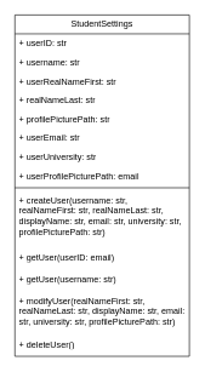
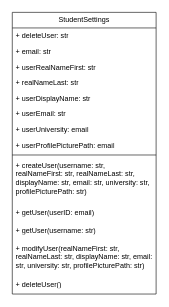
  <mxCell id="0" />
  <mxCell id="1" parent="0" />
  <mxCell id="2" value="StudentSettings" style="swimlane;fontStyle=0;childLayout=stackLayout;horizontal=1;startSize=26;fillColor=none;horizontalStack=0;resizeParent=1;resizeParentMax=0;resizeLast=0;collapsible=1;marginBottom=0;whiteSpace=wrap;html=1;" vertex="1" parent="1"><mxGeometry x="20" y="20" width="240" height="470" as="geometry" /></mxCell>
- <mxCell id="3" value="+ userID: str" style="text;strokeColor=none;fillColor=none;align=left;verticalAlign=top;spacingLeft=4;spacingRight=4;overflow=hidden;rotatable=0;points=[[0,0.5],[1,0.5]];portConstraint=eastwest;whiteSpace=wrap;html=1;" vertex="1" parent="2"><mxGeometry y="26" width="240" height="26" as="geometry" /></mxCell>
- <mxCell id="4" value="+ username: str" style="text;strokeColor=none;fillColor=none;align=left;verticalAlign=top;spacingLeft=4;spacingRight=4;overflow=hidden;rotatable=0;points=[[0,0.5],[1,0.5]];portConstraint=eastwest;whiteSpace=wrap;html=1;" vertex="1" parent="2"><mxGeometry y="52" width="240" height="26" as="geometry" /></mxCell>
+ <mxCell id="3" value="+ deleteUser: str" style="text;strokeColor=none;fillColor=none;align=left;verticalAlign=top;spacingLeft=4;spacingRight=4;overflow=hidden;rotatable=0;points=[[0,0.5],[1,0.5]];portConstraint=eastwest;whiteSpace=wrap;html=1;" vertex="1" parent="2"><mxGeometry y="26" width="240" height="26" as="geometry" /></mxCell>
+ <mxCell id="4" value="+ email: str" style="text;strokeColor=none;fillColor=none;align=left;verticalAlign=top;spacingLeft=4;spacingRight=4;overflow=hidden;rotatable=0;points=[[0,0.5],[1,0.5]];portConstraint=eastwest;whiteSpace=wrap;html=1;" vertex="1" parent="2"><mxGeometry y="52" width="240" height="26" as="geometry" /></mxCell>
  <mxCell id="5" value="+ userRealNameFirst: str" style="text;strokeColor=none;fillColor=none;align=left;verticalAlign=top;spacingLeft=4;spacingRight=4;overflow=hidden;rotatable=0;points=[[0,0.5],[1,0.5]];portConstraint=eastwest;whiteSpace=wrap;html=1;" vertex="1" parent="2"><mxGeometry y="78" width="240" height="26" as="geometry" /></mxCell>
  <mxCell id="6" value="+ realNameLast: str" style="text;strokeColor=none;fillColor=none;align=left;verticalAlign=top;spacingLeft=4;spacingRight=4;overflow=hidden;rotatable=0;points=[[0,0.5],[1,0.5]];portConstraint=eastwest;whiteSpace=wrap;html=1;" vertex="1" parent="2"><mxGeometry y="104" width="240" height="26" as="geometry" /></mxCell>
- <mxCell id="7" value="+ profilePicturePath: str" style="text;strokeColor=none;fillColor=none;align=left;verticalAlign=top;spacingLeft=4;spacingRight=4;overflow=hidden;rotatable=0;points=[[0,0.5],[1,0.5]];portConstraint=eastwest;whiteSpace=wrap;html=1;" vertex="1" parent="2"><mxGeometry y="130" width="240" height="26" as="geometry" /></mxCell>
+ <mxCell id="7" value="+ userDisplayName: str" style="text;strokeColor=none;fillColor=none;align=left;verticalAlign=top;spacingLeft=4;spacingRight=4;overflow=hidden;rotatable=0;points=[[0,0.5],[1,0.5]];portConstraint=eastwest;whiteSpace=wrap;html=1;" vertex="1" parent="2"><mxGeometry y="130" width="240" height="26" as="geometry" /></mxCell>
  <mxCell id="8" value="+ userEmail: str" style="text;strokeColor=none;fillColor=none;align=left;verticalAlign=top;spacingLeft=4;spacingRight=4;overflow=hidden;rotatable=0;points=[[0,0.5],[1,0.5]];portConstraint=eastwest;whiteSpace=wrap;html=1;" vertex="1" parent="2"><mxGeometry y="156" width="240" height="26" as="geometry" /></mxCell>
- <mxCell id="9" value="+ userUniversity: str" style="text;strokeColor=none;fillColor=none;align=left;verticalAlign=top;spacingLeft=4;spacingRight=4;overflow=hidden;rotatable=0;points=[[0,0.5],[1,0.5]];portConstraint=eastwest;whiteSpace=wrap;html=1;" vertex="1" parent="2"><mxGeometry y="182" width="240" height="26" as="geometry" /></mxCell>
+ <mxCell id="9" value="+ userUniversity: email" style="text;strokeColor=none;fillColor=none;align=left;verticalAlign=top;spacingLeft=4;spacingRight=4;overflow=hidden;rotatable=0;points=[[0,0.5],[1,0.5]];portConstraint=eastwest;whiteSpace=wrap;html=1;" vertex="1" parent="2"><mxGeometry y="182" width="240" height="26" as="geometry" /></mxCell>
  <mxCell id="10" value="+ userProfilePicturePath: email" style="text;strokeColor=none;fillColor=none;align=left;verticalAlign=top;spacingLeft=4;spacingRight=4;overflow=hidden;rotatable=0;points=[[0,0.5],[1,0.5]];portConstraint=eastwest;whiteSpace=wrap;html=1;" vertex="1" parent="2"><mxGeometry y="208" width="240" height="26" as="geometry" /></mxCell>
  <mxCell id="11" value="" style="line;strokeWidth=1;fillColor=none;align=left;verticalAlign=middle;spacingTop=-1;spacingLeft=3;spacingRight=3;rotatable=0;labelPosition=right;points=[];portConstraint=eastwest;strokeColor=inherit;" vertex="1" parent="2"><mxGeometry y="234" width="240" height="8" as="geometry" /></mxCell>
  <mxCell id="12" value="+ createUser(username: str, realNameFirst: str, realNameLast: str, displayName: str, email: str, university: str, profilePicturePath: str)" style="text;strokeColor=none;fillColor=none;align=left;verticalAlign=top;spacingLeft=4;spacingRight=4;overflow=hidden;rotatable=0;points=[[0,0.5],[1,0.5]];portConstraint=eastwest;whiteSpace=wrap;html=1;" vertex="1" parent="2"><mxGeometry y="242" width="240" height="78" as="geometry" /></mxCell>
  <mxCell id="13" value="+ getUser(userID: email)" style="text;strokeColor=none;fillColor=none;align=left;verticalAlign=top;spacingLeft=4;spacingRight=4;overflow=hidden;rotatable=0;points=[[0,0.5],[1,0.5]];portConstraint=eastwest;whiteSpace=wrap;html=1;" vertex="1" parent="2"><mxGeometry y="320" width="240" height="30" as="geometry" /></mxCell>
  <mxCell id="14" value="+ getUser(username: str)" style="text;strokeColor=none;fillColor=none;align=left;verticalAlign=top;spacingLeft=4;spacingRight=4;overflow=hidden;rotatable=0;points=[[0,0.5],[1,0.5]];portConstraint=eastwest;whiteSpace=wrap;html=1;" vertex="1" parent="2"><mxGeometry y="350" width="240" height="30" as="geometry" /></mxCell>
  <mxCell id="15" value="+ modifyUser(realNameFirst: str, realNameLast: str, displayName: str, email: str, university: str, profilePicturePath: str)" style="text;strokeColor=none;fillColor=none;align=left;verticalAlign=top;spacingLeft=4;spacingRight=4;overflow=hidden;rotatable=0;points=[[0,0.5],[1,0.5]];portConstraint=eastwest;whiteSpace=wrap;html=1;" vertex="1" parent="2"><mxGeometry y="380" width="240" height="60" as="geometry" /></mxCell>
  <mxCell id="16" value="+ deleteUser()" style="text;strokeColor=none;fillColor=none;align=left;verticalAlign=top;spacingLeft=4;spacingRight=4;overflow=hidden;rotatable=0;points=[[0,0.5],[1,0.5]];portConstraint=eastwest;whiteSpace=wrap;html=1;" vertex="1" parent="2"><mxGeometry y="440" width="240" height="30" as="geometry" /></mxCell>
